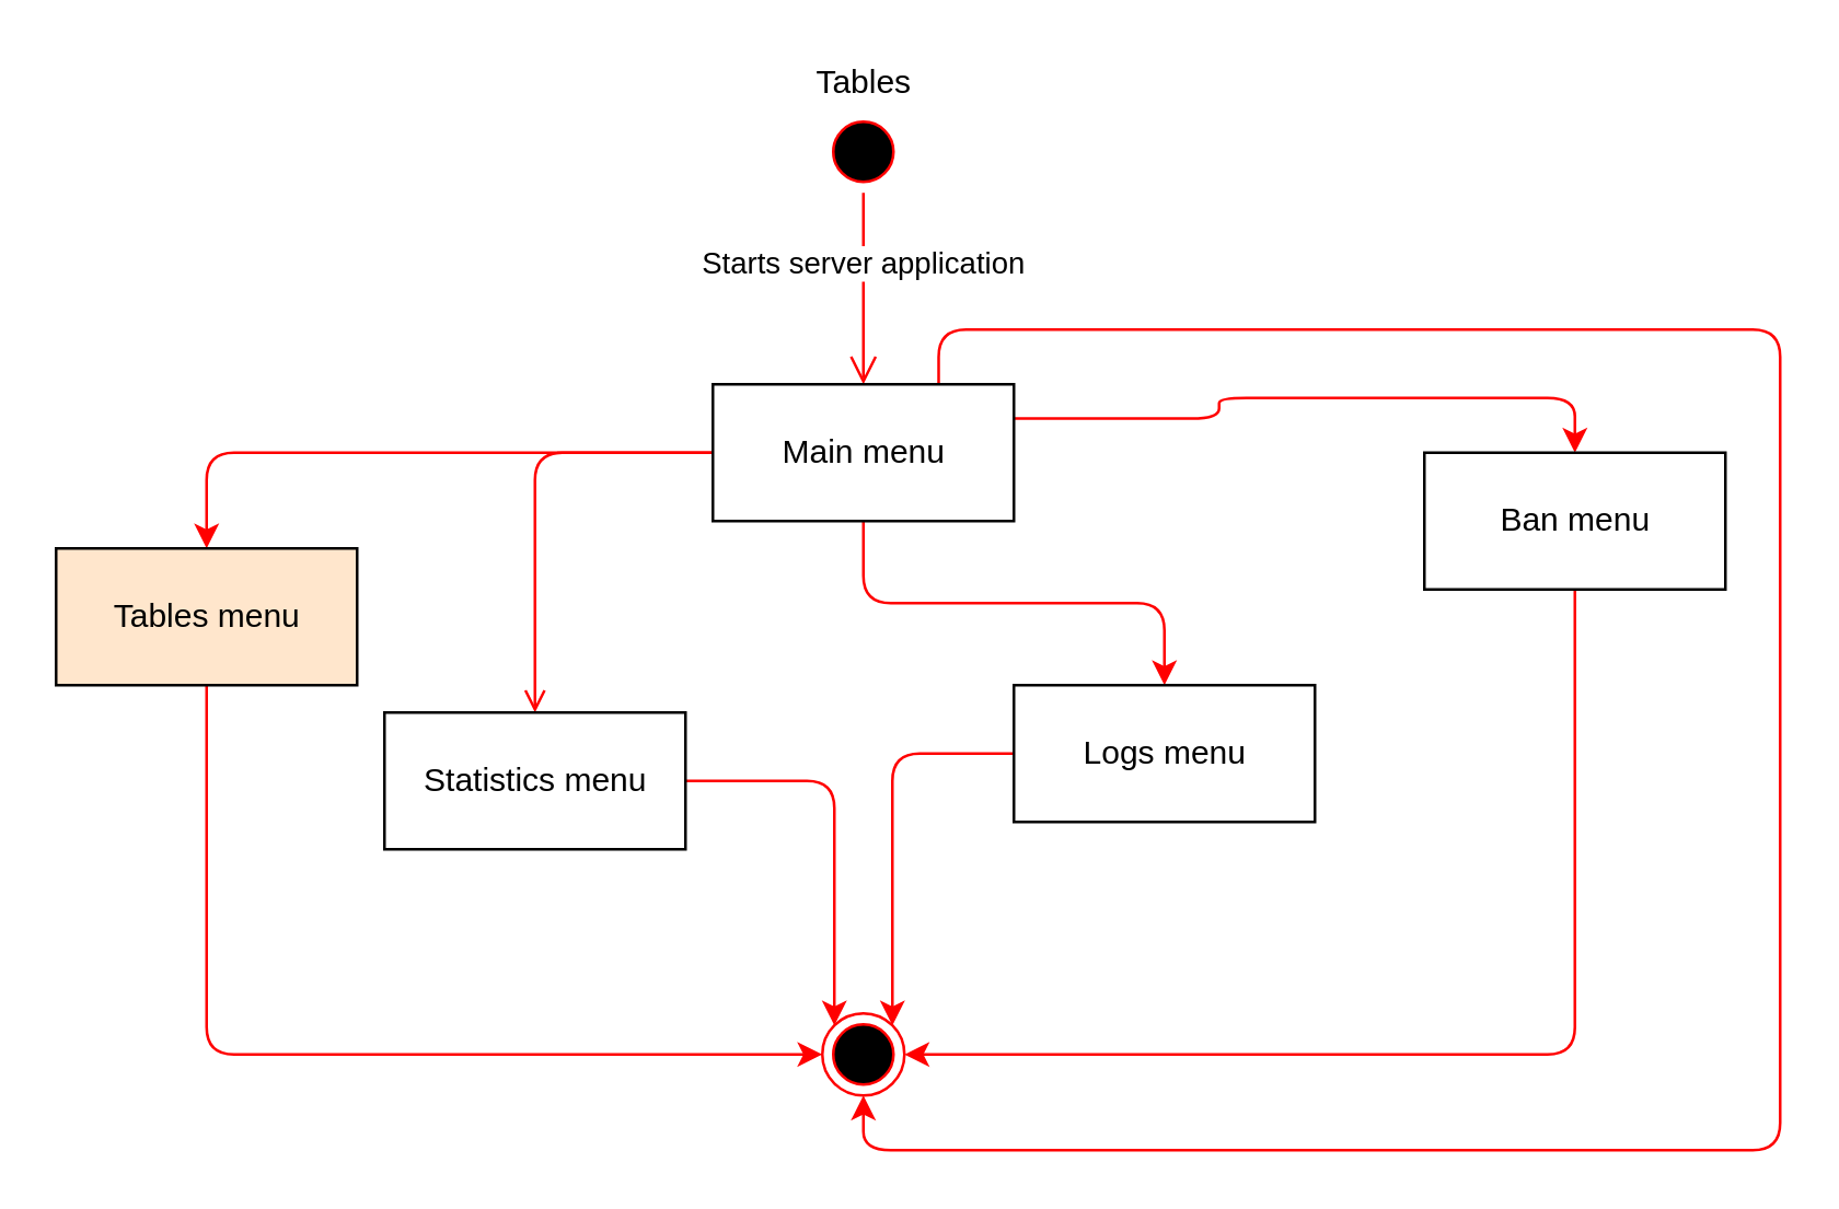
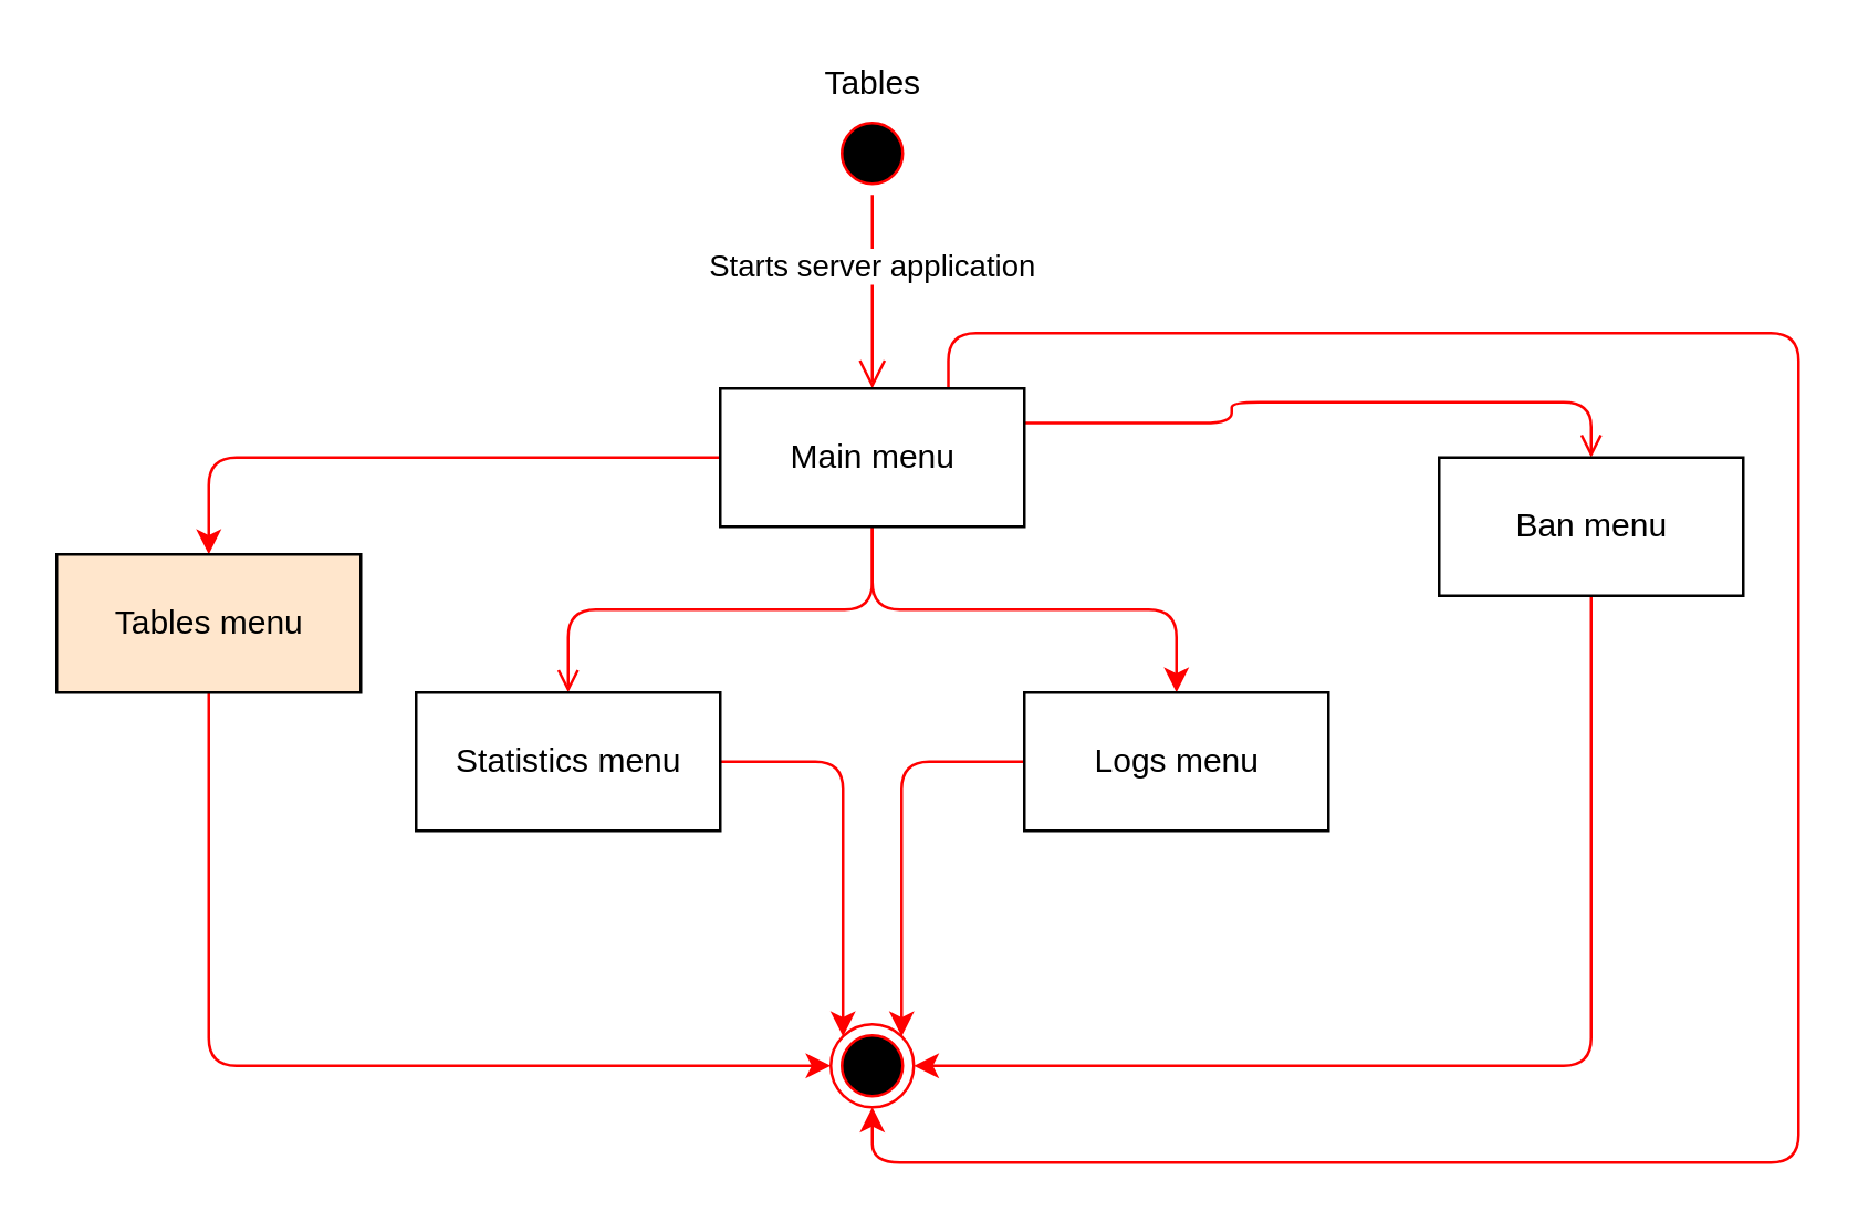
  <mxCell id="0" />
  <mxCell id="1" parent="0" />
  <mxCell id="2" value="Starts server application" style="edgeStyle=orthogonalEdgeStyle;html=1;verticalAlign=bottom;endArrow=open;endSize=8;strokeColor=#ff0000;entryX=0.5;entryY=0;entryDx=0;entryDy=0;" parent="1" source="4" target="11" edge="1"><mxGeometry relative="1" as="geometry"><mxPoint x="315" y="130" as="targetPoint" /></mxGeometry></mxCell>
  <mxCell id="3" value="" style="group" parent="1" vertex="1" connectable="0"><mxGeometry x="290" y="20" width="65" height="50" as="geometry" /></mxCell>
  <mxCell id="4" value="" style="ellipse;html=1;shape=startState;fillColor=#000000;strokeColor=#ff0000;" parent="3" vertex="1"><mxGeometry x="10" y="20" width="30" height="30" as="geometry" /></mxCell>
  <mxCell id="5" value="Tables" style="text;html=1;align=center;verticalAlign=middle;resizable=0;points=[];autosize=1;" parent="3" vertex="1"><mxGeometry x="-15" width="80" height="20" as="geometry" /></mxCell>
  <mxCell id="6" style="edgeStyle=orthogonalEdgeStyle;rounded=1;orthogonalLoop=1;jettySize=auto;html=1;entryX=0.5;entryY=0;entryDx=0;entryDy=0;strokeColor=#FF0000;" parent="1" source="11" target="13" edge="1"><mxGeometry relative="1" as="geometry" /></mxCell>
  <mxCell id="7" style="edgeStyle=orthogonalEdgeStyle;rounded=1;orthogonalLoop=1;jettySize=auto;html=1;entryX=0.5;entryY=0;entryDx=0;entryDy=0;strokeColor=#FF0000;endArrow=open;" parent="1" source="11" target="15" edge="1"><mxGeometry relative="1" as="geometry" /></mxCell>
  <mxCell id="8" style="edgeStyle=orthogonalEdgeStyle;rounded=1;orthogonalLoop=1;jettySize=auto;html=1;entryX=0.5;entryY=0;entryDx=0;entryDy=0;strokeColor=#FF0000;" parent="1" source="11" target="17" edge="1"><mxGeometry relative="1" as="geometry" /></mxCell>
- <mxCell id="9" style="edgeStyle=orthogonalEdgeStyle;rounded=1;orthogonalLoop=1;jettySize=auto;html=1;exitX=1;exitY=0.25;exitDx=0;exitDy=0;entryX=0.5;entryY=0;entryDx=0;entryDy=0;strokeColor=#FF0000;" parent="1" source="11" target="19" edge="1"><mxGeometry relative="1" as="geometry" /></mxCell>
+ <mxCell id="9" style="edgeStyle=orthogonalEdgeStyle;rounded=1;orthogonalLoop=1;jettySize=auto;html=1;exitX=1;exitY=0.25;exitDx=0;exitDy=0;entryX=0.5;entryY=0;entryDx=0;entryDy=0;strokeColor=#FF0000;endArrow=open;" parent="1" source="11" target="19" edge="1"><mxGeometry relative="1" as="geometry" /></mxCell>
  <mxCell id="10" style="edgeStyle=orthogonalEdgeStyle;rounded=1;orthogonalLoop=1;jettySize=auto;html=1;exitX=0.75;exitY=0;exitDx=0;exitDy=0;entryX=0.5;entryY=1;entryDx=0;entryDy=0;strokeColor=#FF0000;" parent="1" source="11" target="20" edge="1"><mxGeometry relative="1" as="geometry"><Array as="points"><mxPoint x="343" y="120" /><mxPoint x="650" y="120" /><mxPoint x="650" y="420" /><mxPoint x="315" y="420" /></Array></mxGeometry></mxCell>
  <mxCell id="11" value="Main menu" style="html=1;" parent="1" vertex="1"><mxGeometry x="260" y="140" width="110" height="50" as="geometry" /></mxCell>
  <mxCell id="12" style="edgeStyle=orthogonalEdgeStyle;rounded=1;orthogonalLoop=1;jettySize=auto;html=1;exitX=0.5;exitY=1;exitDx=0;exitDy=0;entryX=0;entryY=0.5;entryDx=0;entryDy=0;strokeColor=#FF0000;" parent="1" source="13" target="20" edge="1"><mxGeometry relative="1" as="geometry" /></mxCell>
  <mxCell id="13" value="Tables menu" style="html=1;fillColor=#ffe6cc;" parent="1" vertex="1"><mxGeometry x="20" y="200" width="110" height="50" as="geometry" /></mxCell>
  <mxCell id="14" style="edgeStyle=orthogonalEdgeStyle;rounded=1;orthogonalLoop=1;jettySize=auto;html=1;entryX=0;entryY=0;entryDx=0;entryDy=0;strokeColor=#FF0000;" parent="1" source="15" target="20" edge="1"><mxGeometry relative="1" as="geometry" /></mxCell>
- <mxCell id="15" value="Statistics menu" style="html=1;" parent="1" vertex="1"><mxGeometry x="140" y="260" width="110" height="50" as="geometry" /></mxCell>
+ <mxCell id="15" value="Statistics menu" style="html=1;" parent="1" vertex="1"><mxGeometry x="150" y="250" width="110" height="50" as="geometry" /></mxCell>
  <mxCell id="16" style="edgeStyle=orthogonalEdgeStyle;rounded=1;orthogonalLoop=1;jettySize=auto;html=1;entryX=1;entryY=0;entryDx=0;entryDy=0;strokeColor=#FF0000;" parent="1" source="17" target="20" edge="1"><mxGeometry relative="1" as="geometry" /></mxCell>
  <mxCell id="17" value="Logs menu" style="html=1;" parent="1" vertex="1"><mxGeometry x="370" y="250" width="110" height="50" as="geometry" /></mxCell>
  <mxCell id="18" style="edgeStyle=orthogonalEdgeStyle;rounded=1;orthogonalLoop=1;jettySize=auto;html=1;entryX=1;entryY=0.5;entryDx=0;entryDy=0;strokeColor=#FF0000;" parent="1" source="19" target="20" edge="1"><mxGeometry relative="1" as="geometry"><Array as="points"><mxPoint x="575" y="385" /></Array></mxGeometry></mxCell>
  <mxCell id="19" value="Ban menu" style="html=1;" parent="1" vertex="1"><mxGeometry x="520" y="165" width="110" height="50" as="geometry" /></mxCell>
  <mxCell id="20" value="" style="ellipse;html=1;shape=endState;fillColor=#000000;strokeColor=#ff0000;" parent="1" vertex="1"><mxGeometry x="300" y="370" width="30" height="30" as="geometry" /></mxCell>
